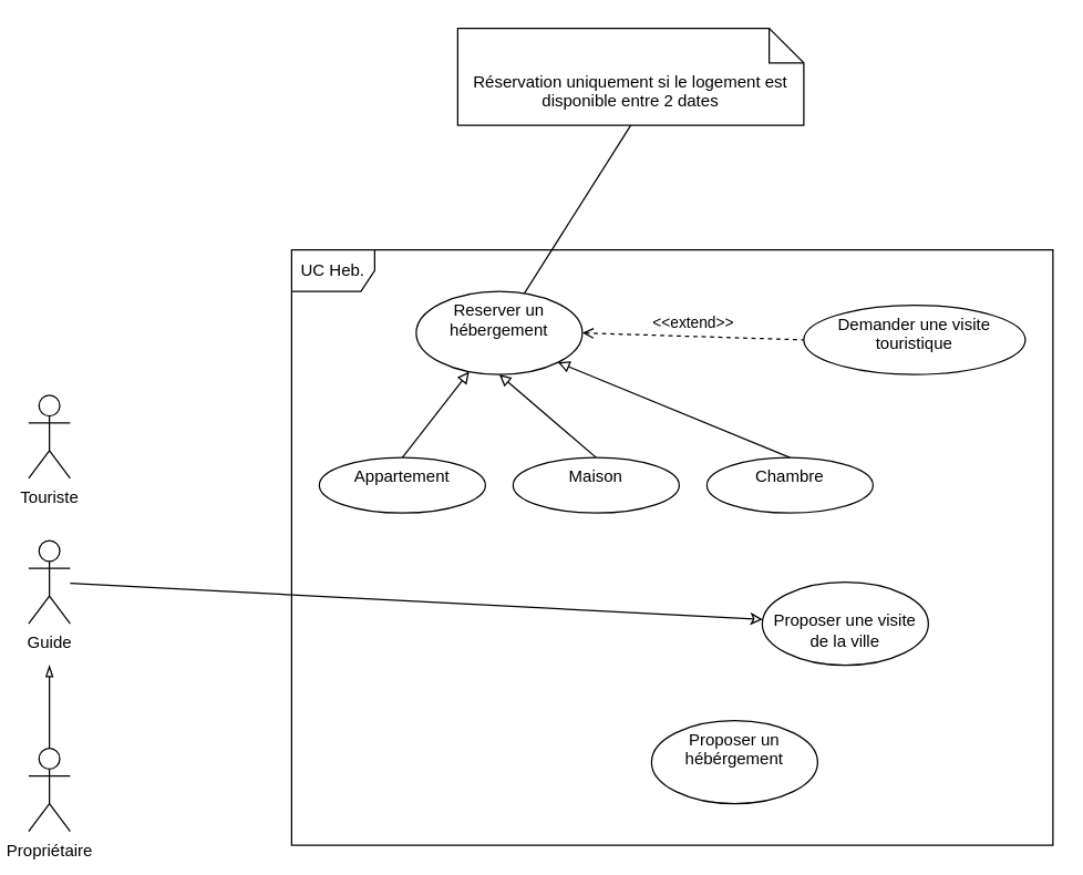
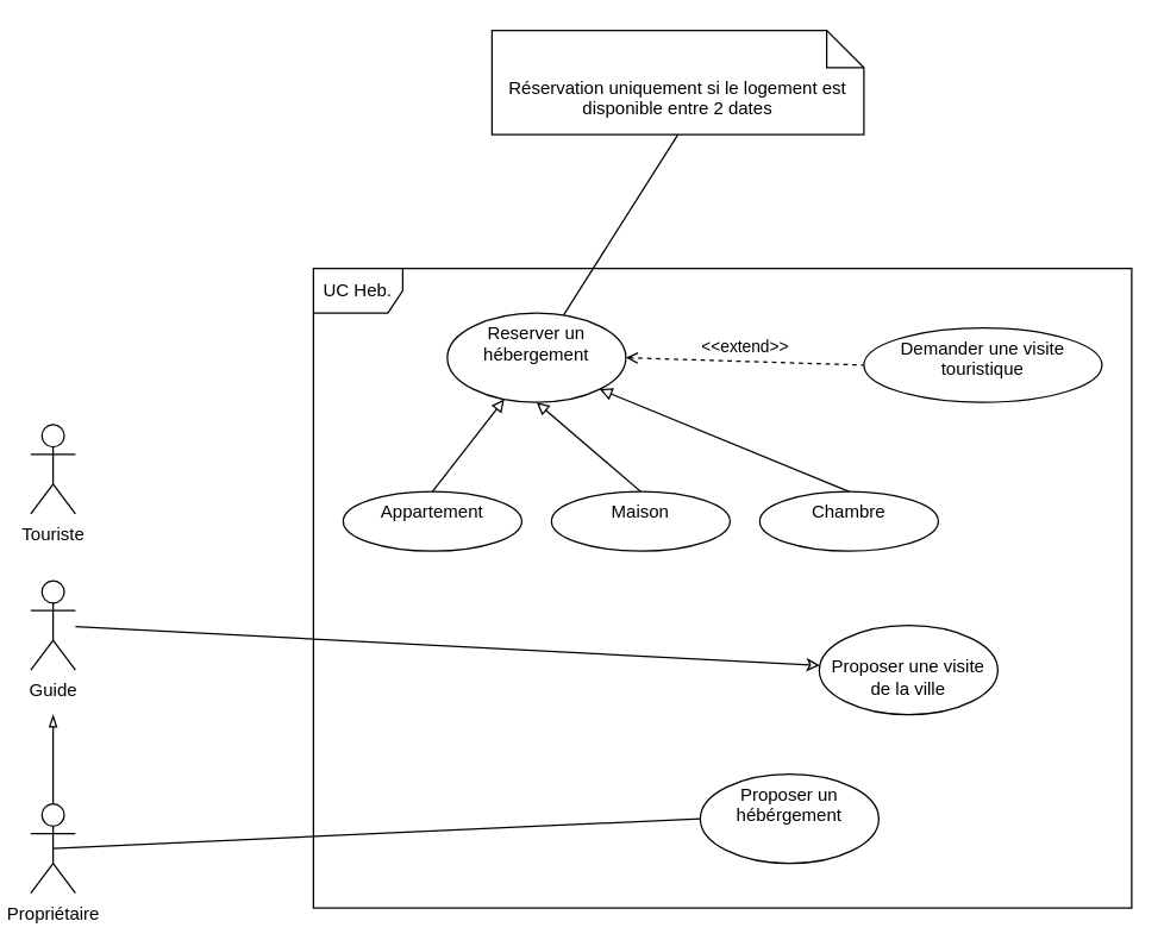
  <mxCell id="0" />
  <mxCell id="1" parent="0" />
  <mxCell id="2" value="Touriste" style="shape=umlActor;verticalLabelPosition=bottom;verticalAlign=top;html=1;" parent="1" vertex="1"><mxGeometry x="20" y="285" width="30" height="60" as="geometry" /></mxCell>
  <mxCell id="3" value="" style="rounded=0;orthogonalLoop=1;jettySize=auto;html=1;endArrow=classic;endFill=0;" parent="1" source="4" target="7" edge="1"><mxGeometry relative="1" as="geometry" /></mxCell>
  <mxCell id="4" value="Guide" style="shape=umlActor;html=1;verticalLabelPosition=bottom;verticalAlign=top;align=center;" parent="1" vertex="1"><mxGeometry x="20" y="390" width="30" height="60" as="geometry" /></mxCell>
  <mxCell id="5" value="UC Heb." style="shape=umlFrame;whiteSpace=wrap;html=1;" parent="1" vertex="1"><mxGeometry x="210" y="180" width="550" height="430" as="geometry" /></mxCell>
  <mxCell id="6" value="Reserver un hébergement" style="ellipse;whiteSpace=wrap;html=1;verticalAlign=top;" parent="1" vertex="1"><mxGeometry x="300" y="210" width="120" height="60" as="geometry" /></mxCell>
  <mxCell id="7" value="&lt;div&gt;&lt;br&gt;&lt;/div&gt;&lt;div&gt;Proposer une visite de la ville&lt;br&gt;&lt;/div&gt;" style="ellipse;whiteSpace=wrap;html=1;verticalAlign=top;" parent="1" vertex="1"><mxGeometry x="550" y="420" width="120" height="60" as="geometry" /></mxCell>
  <mxCell id="8" value="Proposer un hébérgement" style="ellipse;whiteSpace=wrap;html=1;verticalAlign=top;" parent="1" vertex="1"><mxGeometry x="470" y="520" width="120" height="60" as="geometry" /></mxCell>
+ <mxCell id="9" value="" style="html=1;endArrow=none;elbow=vertical;entryX=0;entryY=0.5;entryDx=0;entryDy=0;exitX=0.5;exitY=0.5;exitDx=0;exitDy=0;exitPerimeter=0;rounded=0;" parent="1" source="11" target="8" edge="1"><mxGeometry width="160" relative="1" as="geometry"><mxPoint x="240" y="370" as="sourcePoint" /><mxPoint x="400" y="370" as="targetPoint" /></mxGeometry></mxCell>
  <mxCell id="10" style="edgeStyle=none;html=1;exitX=0.5;exitY=0;exitDx=0;exitDy=0;exitPerimeter=0;endArrow=blockThin;endFill=0;" parent="1" source="11" edge="1"><mxGeometry relative="1" as="geometry"><mxPoint x="35" y="480" as="targetPoint" /></mxGeometry></mxCell>
  <mxCell id="11" value="Propriétaire" style="shape=umlActor;verticalLabelPosition=bottom;verticalAlign=top;html=1;" parent="1" vertex="1"><mxGeometry x="20" y="540" width="30" height="60" as="geometry" /></mxCell>
  <mxCell id="12" value="Demander une visite touristique" style="ellipse;whiteSpace=wrap;html=1;verticalAlign=top;" parent="1" vertex="1"><mxGeometry x="580" y="220" width="160" height="50" as="geometry" /></mxCell>
  <mxCell id="13" value="&amp;lt;&amp;lt;extend&amp;gt;&amp;gt;" style="html=1;verticalAlign=bottom;labelBackgroundColor=none;endArrow=none;endFill=0;dashed=1;exitX=1;exitY=0.5;exitDx=0;exitDy=0;startArrow=open;startFill=0;entryX=0;entryY=0.5;entryDx=0;entryDy=0;" parent="1" source="6" target="12" edge="1"><mxGeometry width="160" relative="1" as="geometry"><mxPoint x="400" y="319.5" as="sourcePoint" /><mxPoint x="560" y="319.5" as="targetPoint" /></mxGeometry></mxCell>
  <mxCell id="14" value="Appartement" style="ellipse;whiteSpace=wrap;html=1;verticalAlign=top;" parent="1" vertex="1"><mxGeometry x="230" y="330" width="120" height="40" as="geometry" /></mxCell>
  <mxCell id="15" value="Maison" style="ellipse;whiteSpace=wrap;html=1;verticalAlign=top;" parent="1" vertex="1"><mxGeometry x="370" y="330" width="120" height="40" as="geometry" /></mxCell>
  <mxCell id="16" value="Chambre" style="ellipse;whiteSpace=wrap;html=1;verticalAlign=top;" parent="1" vertex="1"><mxGeometry x="510" y="330" width="120" height="40" as="geometry" /></mxCell>
  <mxCell id="17" value="" style="html=1;endArrow=block;elbow=vertical;endFill=0;" parent="1" target="6" edge="1"><mxGeometry width="160" relative="1" as="geometry"><mxPoint x="290" y="330" as="sourcePoint" /><mxPoint x="340" y="390" as="targetPoint" /></mxGeometry></mxCell>
  <mxCell id="18" value="" style="html=1;endArrow=block;elbow=vertical;entryX=0.5;entryY=1;entryDx=0;entryDy=0;exitX=0.5;exitY=0;exitDx=0;exitDy=0;startArrow=none;startFill=0;endFill=0;" parent="1" source="15" target="6" edge="1"><mxGeometry width="160" relative="1" as="geometry"><mxPoint x="180" y="390" as="sourcePoint" /><mxPoint x="340" y="390" as="targetPoint" /></mxGeometry></mxCell>
  <mxCell id="19" value="" style="html=1;endArrow=none;elbow=vertical;entryX=0.5;entryY=0;entryDx=0;entryDy=0;endFill=0;startArrow=block;startFill=0;exitX=1;exitY=1;exitDx=0;exitDy=0;" parent="1" source="6" target="16" edge="1"><mxGeometry width="160" relative="1" as="geometry"><mxPoint x="180" y="390" as="sourcePoint" /><mxPoint x="340" y="390" as="targetPoint" /></mxGeometry></mxCell>
  <mxCell id="20" value="Réservation uniquement si le logement est disponible entre 2 dates" style="shape=note2;boundedLbl=1;whiteSpace=wrap;html=1;size=25;verticalAlign=top;align=center;" vertex="1" parent="1"><mxGeometry x="330" y="20" width="250" height="70" as="geometry" /></mxCell>
  <mxCell id="21" value="" style="html=1;endArrow=none;elbow=vertical;exitX=0.5;exitY=1;exitDx=0;exitDy=0;exitPerimeter=0;" edge="1" parent="1" source="20" target="6"><mxGeometry width="160" relative="1" as="geometry"><mxPoint x="420" y="270" as="sourcePoint" /><mxPoint x="580" y="270" as="targetPoint" /></mxGeometry></mxCell>
